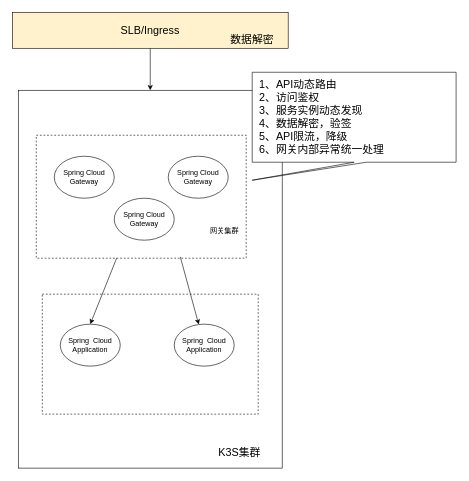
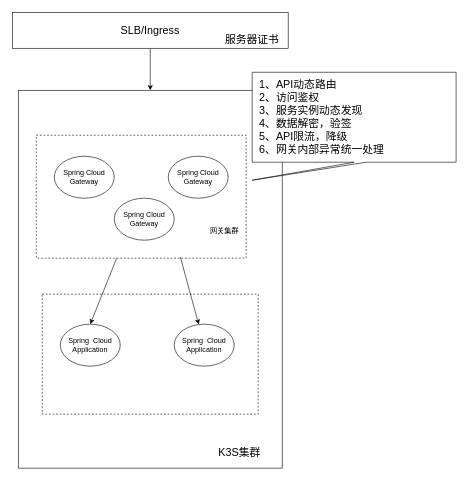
  <mxCell id="0" />
  <mxCell id="1" parent="0" />
  <mxCell id="2" value="" style="rounded=0;whiteSpace=wrap;html=1;" vertex="1" parent="1"><mxGeometry x="30" y="150" width="440" height="630" as="geometry" /></mxCell>
  <mxCell id="3" value="" style="rounded=0;whiteSpace=wrap;html=1;fontSize=18;dashed=1;" vertex="1" parent="1"><mxGeometry x="70" y="490" width="360" height="200" as="geometry" /></mxCell>
  <mxCell id="4" value="" style="rounded=0;whiteSpace=wrap;html=1;dashed=1;" vertex="1" parent="1"><mxGeometry x="60" y="225" width="350" height="205" as="geometry" /></mxCell>
  <mxCell id="5" value="" style="edgeStyle=orthogonalEdgeStyle;rounded=0;orthogonalLoop=1;jettySize=auto;html=1;" edge="1" parent="1" source="6" target="2"><mxGeometry relative="1" as="geometry" /></mxCell>
- <mxCell id="6" value="&lt;font style=&quot;font-size: 18px&quot;&gt;SLB/Ingress&lt;/font&gt;" style="rounded=0;whiteSpace=wrap;html=1;fillColor=#fff2cc;" vertex="1" parent="1"><mxGeometry x="20" y="20" width="460" height="60" as="geometry" /></mxCell>
+ <mxCell id="6" value="&lt;font style=&quot;font-size: 18px&quot;&gt;SLB/Ingress&lt;/font&gt;" style="rounded=0;whiteSpace=wrap;html=1;" vertex="1" parent="1"><mxGeometry x="20" y="20" width="460" height="60" as="geometry" /></mxCell>
  <mxCell id="7" value="&lt;font style=&quot;font-size: 18px&quot;&gt;K3S集群&lt;/font&gt;" style="text;html=1;strokeColor=none;fillColor=none;align=center;verticalAlign=middle;whiteSpace=wrap;rounded=0;" vertex="1" parent="1"><mxGeometry x="344" y="740" width="110" height="30" as="geometry" /></mxCell>
  <mxCell id="8" value="Spring Cloud Gateway" style="ellipse;whiteSpace=wrap;html=1;" vertex="1" parent="1"><mxGeometry x="90" y="260" width="100" height="70" as="geometry" /></mxCell>
  <mxCell id="9" value="Spring&amp;nbsp; Cloud Application" style="ellipse;whiteSpace=wrap;html=1;" vertex="1" parent="1"><mxGeometry x="100" y="540" width="100" height="70" as="geometry" /></mxCell>
  <mxCell id="10" value="网关集群" style="text;html=1;strokeColor=none;fillColor=none;align=center;verticalAlign=middle;whiteSpace=wrap;rounded=0;" vertex="1" parent="1"><mxGeometry x="344" y="370" width="60" height="30" as="geometry" /></mxCell>
  <mxCell id="11" value="Spring&amp;nbsp; Cloud Application" style="ellipse;whiteSpace=wrap;html=1;" vertex="1" parent="1"><mxGeometry x="290" y="540" width="100" height="70" as="geometry" /></mxCell>
  <mxCell id="12" value="" style="endArrow=classic;html=1;rounded=0;entryX=0.5;entryY=0;entryDx=0;entryDy=0;" edge="1" parent="1" source="4" target="9"><mxGeometry width="50" height="50" relative="1" as="geometry"><mxPoint x="190" y="460" as="sourcePoint" /><mxPoint x="240" y="410" as="targetPoint" /></mxGeometry></mxCell>
  <mxCell id="13" value="" style="endArrow=classic;html=1;rounded=0;exitX=0.614;exitY=0.441;exitDx=0;exitDy=0;exitPerimeter=0;" edge="1" parent="1" source="2" target="11"><mxGeometry width="50" height="50" relative="1" as="geometry"><mxPoint x="204" y="440" as="sourcePoint" /><mxPoint x="160" y="550" as="targetPoint" /></mxGeometry></mxCell>
  <mxCell id="14" value="" style="shape=callout;whiteSpace=wrap;html=1;perimeter=calloutPerimeter;position2=0;" vertex="1" parent="1"><mxGeometry x="420" y="120" width="340" height="180" as="geometry" /></mxCell>
  <mxCell id="15" value="&lt;font style=&quot;font-size: 18px&quot;&gt;1、API动态路由&lt;br&gt;2、访问鉴权&lt;br&gt;3、服务实例动态发现&lt;br&gt;4、数据解密，验签&lt;br&gt;5、API限流，降级&lt;br&gt;6、网关内部异常统一处理&lt;br&gt;&lt;/font&gt;" style="text;html=1;strokeColor=none;fillColor=none;align=left;verticalAlign=middle;whiteSpace=wrap;rounded=0;" vertex="1" parent="1"><mxGeometry x="430" y="130" width="290" height="130" as="geometry" /></mxCell>
  <mxCell id="16" value="Spring Cloud Gateway" style="ellipse;whiteSpace=wrap;html=1;" vertex="1" parent="1"><mxGeometry x="280" y="260" width="100" height="70" as="geometry" /></mxCell>
  <mxCell id="17" value="Spring Cloud Gateway" style="ellipse;whiteSpace=wrap;html=1;" vertex="1" parent="1"><mxGeometry x="190" y="330" width="100" height="70" as="geometry" /></mxCell>
- <mxCell id="18" value="数据解密" style="text;html=1;strokeColor=none;fillColor=none;align=center;verticalAlign=middle;whiteSpace=wrap;rounded=0;dashed=1;fontSize=18;" vertex="1" parent="1"><mxGeometry x="370" y="60" width="100" height="10" as="geometry" /></mxCell>
+ <mxCell id="18" value="服务器证书" style="text;html=1;strokeColor=none;fillColor=none;align=center;verticalAlign=middle;whiteSpace=wrap;rounded=0;dashed=1;fontSize=18;" vertex="1" parent="1"><mxGeometry x="370" y="60" width="100" height="10" as="geometry" /></mxCell>
